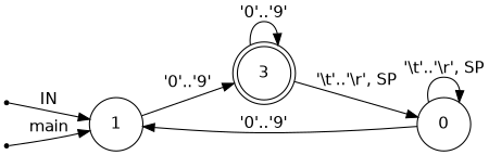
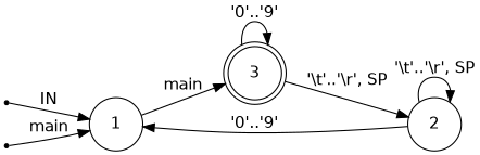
  digraph {
    fontname="DejaVu Sans"
    rankdir=LR
    node [fontname="DejaVu Sans" shape=point fixedsize=true]
    edge [fontname="DejaVu Sans"]
    ENTRY [fixedsize=""]
    1 [height=0.65 shape=circle]
    3 [height=0.65 shape=doublecircle]
    en_1 [fixedsize=""]
-   2 [height=0.65 shape=circle label=0]
+   2 [height=0.65 shape=circle]
    ENTRY -> 1 [label=IN]
-   1 -> 3 [label="'0'..'9'"]
+   1 -> 3 [label=main]
    3 -> 3 [label="'0'..'9'"]
    3 -> 2 [label="'\\t'..'\\r', SP"]
    en_1 -> 1 [label=main]
    2 -> 1 [label="'0'..'9'"]
    2 -> 2 [label="'\\t'..'\\r', SP"]
  }
